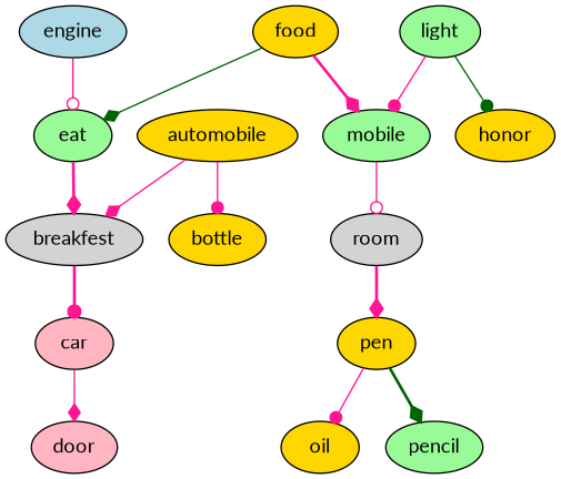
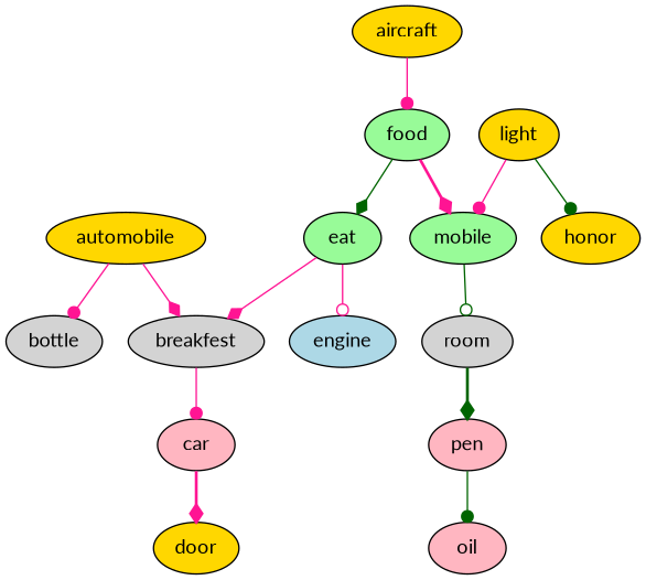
  digraph {
    fontname=Lato
    node [fillcolor=gold fontname=Lato style=filled]
    edge [arrowhead=diamond color=deeppink fontname=Lato style=solid]
-   food
+   food [fillcolor=palegreen]
+   aircraft
    eat [fillcolor=palegreen]
    mobile [fillcolor=palegreen]
    breakfest [fillcolor=lightgrey]
    engine [fillcolor=lightblue]
    room [fillcolor=lightgrey]
    automobile
-   bottle
+   bottle [fillcolor=lightgrey]
    car [fillcolor=lightpink]
-   door [fillcolor=lightpink]
-   light [fillcolor=palegreen]
+   door
+   light
    honor
-   pen
-   oil
-   pencil [fillcolor=palegreen]
+   pen [fillcolor=lightpink]
+   oil [fillcolor=lightpink]
    food -> eat [color=darkgreen]
    food -> mobile [style=bold]
-   eat -> breakfest [style=bold]
-   engine -> eat [arrowhead=odot]
-   mobile -> room [arrowhead=odot]
-   breakfest -> car [arrowhead=dot style=bold]
-   room -> pen [style=bold]
+   aircraft -> food [arrowhead=dot]
+   eat -> breakfest
+   eat -> engine [arrowhead=odot]
+   mobile -> room [arrowhead=odot color=darkgreen]
+   breakfest -> car [arrowhead=dot]
+   room -> pen [color=darkgreen style=bold]
    automobile -> breakfest
    automobile -> bottle [arrowhead=dot]
-   car -> door
+   car -> door [style=bold]
    light -> mobile [arrowhead=dot]
    light -> honor [arrowhead=dot color=darkgreen]
-   pen -> oil [arrowhead=dot]
-   pen -> pencil [color=darkgreen style=bold]
+   pen -> oil [arrowhead=dot color=darkgreen]
  }
